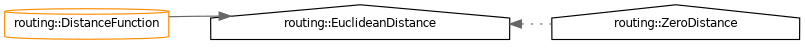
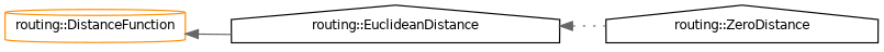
  digraph {
    rankdir=LR
    node [color=black fillcolor=white fontname=Helvetica fontsize=10 shape=house style=filled]
    edge [color=gray40 dir=back fontname=Helvetica fontsize=10 labelfontname=Helvetica labelfontsize=10]
    n1 [color=darkorange height=0.2 label="routing::DistanceFunction" shape=cylinder width=0.4]
    n2 [height=0.2 label="routing::EuclideanDistance" width=0.4]
    n3 [height=0.2 label="routing::ZeroDistance" width=0.4]
-   n2 -> n1 [style=solid]
+   n1 -> n2 [style=solid]
    n2 -> n3 [style=dotted]
  }
